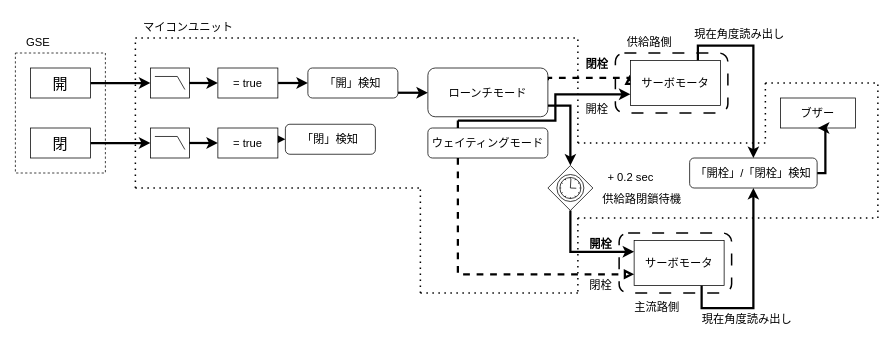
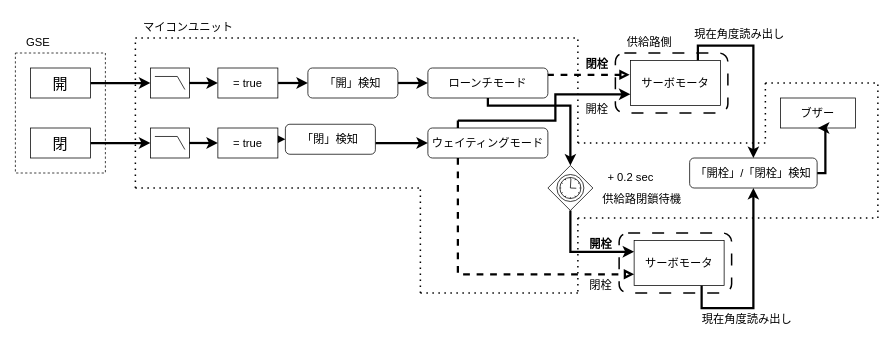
  <mxCell id="0" />
  <mxCell id="1" parent="0" />
  <mxCell id="2" style="edgeStyle=elbowEdgeStyle;rounded=0;jumpSize=6;html=1;entryX=0.5;entryY=1;entryDx=0;entryDy=0;strokeWidth=3;fontSize=15;fontColor=#4D9900;endArrow=classic;endFill=1;exitX=0.75;exitY=1;exitDx=0;exitDy=0;" parent="1" source="38" target="40" edge="1"><mxGeometry relative="1" as="geometry"><mxPoint x="570" y="430" as="targetPoint" /><Array as="points"><mxPoint x="890" y="410" /></Array></mxGeometry></mxCell>
  <mxCell id="3" value="" style="rounded=1;whiteSpace=wrap;html=1;fontSize=15;fillColor=none;dashed=1;strokeWidth=2;dashPattern=8 8;" parent="1" vertex="1"><mxGeometry x="825" y="310" width="150" height="80" as="geometry" /></mxCell>
  <mxCell id="4" value="" style="rounded=1;whiteSpace=wrap;html=1;fontSize=15;fillColor=none;dashed=1;strokeWidth=2;dashPattern=8 8;" parent="1" vertex="1"><mxGeometry x="820" y="70" width="150" height="80" as="geometry" /></mxCell>
  <mxCell id="5" value="" style="rounded=0;whiteSpace=wrap;html=1;fontSize=20;fillColor=none;dashed=1;movable=0;resizable=0;rotatable=0;deletable=0;editable=0;connectable=0;" parent="1" vertex="1"><mxGeometry x="20" y="70" width="120" height="160" as="geometry" /></mxCell>
  <mxCell id="6" style="edgeStyle=none;html=1;fontSize=20;endArrow=classic;endFill=1;strokeWidth=3;" parent="1" source="7" edge="1"><mxGeometry relative="1" as="geometry"><mxPoint x="200" y="110" as="targetPoint" /></mxGeometry></mxCell>
  <mxCell id="7" value="&lt;font style=&quot;font-size: 20px;&quot;&gt;開&lt;/font&gt;" style="rounded=0;whiteSpace=wrap;html=1;" parent="1" vertex="1"><mxGeometry x="40" y="90" width="80" height="40" as="geometry" /></mxCell>
  <mxCell id="8" style="edgeStyle=none;html=1;fontSize=20;strokeWidth=3;" parent="1" source="9" edge="1"><mxGeometry relative="1" as="geometry"><mxPoint x="200" y="190" as="targetPoint" /></mxGeometry></mxCell>
  <mxCell id="9" value="&lt;span style=&quot;font-size: 20px;&quot;&gt;閉&lt;/span&gt;" style="rounded=0;whiteSpace=wrap;html=1;" parent="1" vertex="1"><mxGeometry x="40" y="170" width="80" height="40" as="geometry" /></mxCell>
  <mxCell id="10" style="edgeStyle=elbowEdgeStyle;rounded=0;elbow=vertical;html=1;entryX=0;entryY=0.5;entryDx=0;entryDy=0;strokeWidth=3;fontSize=15;endArrow=classic;endFill=1;" parent="1" source="11" target="26" edge="1"><mxGeometry relative="1" as="geometry" /></mxCell>
  <mxCell id="11" value="" style="verticalLabelPosition=bottom;shadow=0;dashed=0;align=center;html=1;verticalAlign=top;shape=mxgraph.electrical.logic_gates.lowpass_filter;fontSize=20;fillColor=none;" parent="1" vertex="1"><mxGeometry x="200" y="170" width="52" height="40" as="geometry" /></mxCell>
  <mxCell id="12" style="edgeStyle=elbowEdgeStyle;rounded=0;elbow=vertical;html=1;entryX=0;entryY=0.5;entryDx=0;entryDy=0;strokeWidth=3;fontSize=15;endArrow=classic;endFill=1;" parent="1" source="13" target="15" edge="1"><mxGeometry relative="1" as="geometry" /></mxCell>
  <mxCell id="13" value="" style="verticalLabelPosition=bottom;shadow=0;dashed=0;align=center;html=1;verticalAlign=top;shape=mxgraph.electrical.logic_gates.lowpass_filter;fontSize=20;fillColor=none;" parent="1" vertex="1"><mxGeometry x="200" y="90" width="52" height="40" as="geometry" /></mxCell>
  <mxCell id="14" style="edgeStyle=elbowEdgeStyle;rounded=0;elbow=vertical;html=1;entryX=0;entryY=0.5;entryDx=0;entryDy=0;strokeWidth=3;fontSize=15;endArrow=classic;endFill=1;" parent="1" source="15" target="17" edge="1"><mxGeometry relative="1" as="geometry" /></mxCell>
  <mxCell id="15" value="= true" style="rounded=0;whiteSpace=wrap;html=1;fontSize=15;fillColor=default;" parent="1" vertex="1"><mxGeometry x="290" y="90" width="80" height="40" as="geometry" /></mxCell>
  <mxCell id="16" style="edgeStyle=elbowEdgeStyle;rounded=0;elbow=vertical;html=1;entryX=0;entryY=0.5;entryDx=0;entryDy=0;strokeWidth=3;fontSize=15;endArrow=classic;endFill=1;" parent="1" source="17" target="20" edge="1"><mxGeometry relative="1" as="geometry" /></mxCell>
  <mxCell id="17" value="「開」検知" style="rounded=1;whiteSpace=wrap;html=1;fontSize=15;fillColor=default;" parent="1" vertex="1"><mxGeometry x="410" y="90" width="120" height="40" as="geometry" /></mxCell>
  <mxCell id="18" style="edgeStyle=elbowEdgeStyle;html=1;strokeWidth=3;fontSize=15;endArrow=block;endFill=0;rounded=0;elbow=vertical;exitX=1;exitY=0.25;exitDx=0;exitDy=0;entryX=-0.008;entryY=0.316;entryDx=0;entryDy=0;entryPerimeter=0;dashed=1;" parent="1" source="20" target="22" edge="1"><mxGeometry relative="1" as="geometry"><mxPoint x="780" y="98" as="targetPoint" /><mxPoint x="850" y="94.857" as="sourcePoint" /></mxGeometry></mxCell>
  <mxCell id="19" style="edgeStyle=elbowEdgeStyle;rounded=0;elbow=vertical;html=1;strokeWidth=3;fontSize=15;endArrow=classic;endFill=1;entryX=0.5;entryY=0;entryDx=0;entryDy=0;entryPerimeter=0;" parent="1" source="20" target="33" edge="1"><mxGeometry relative="1" as="geometry"><mxPoint x="760" y="200" as="targetPoint" /><Array as="points"><mxPoint x="650" y="140" /></Array></mxGeometry></mxCell>
- <mxCell id="20" value="ローンチモード" style="rounded=1;whiteSpace=wrap;html=1;fontSize=15;" parent="1" vertex="1"><mxGeometry x="570" y="90" width="160" height="65" as="geometry" /></mxCell>
+ <mxCell id="20" value="ローンチモード" style="rounded=1;whiteSpace=wrap;html=1;fontSize=15;" parent="1" vertex="1"><mxGeometry x="570" y="90" width="160" height="40" as="geometry" /></mxCell>
  <mxCell id="21" style="edgeStyle=elbowEdgeStyle;rounded=0;jumpSize=6;html=1;entryX=0.5;entryY=0;entryDx=0;entryDy=0;strokeWidth=3;fontSize=15;fontColor=#4D9900;endArrow=classic;endFill=1;exitX=0.75;exitY=0;exitDx=0;exitDy=0;" parent="1" source="22" target="40" edge="1"><mxGeometry relative="1" as="geometry"><Array as="points"><mxPoint x="890" y="60" /></Array></mxGeometry></mxCell>
  <mxCell id="22" value="サーボモータ" style="rounded=0;whiteSpace=wrap;html=1;fontSize=15;fillColor=default;" parent="1" vertex="1"><mxGeometry x="840" y="80" width="120" height="60" as="geometry" /></mxCell>
  <mxCell id="23" value="供給路側" style="text;html=1;align=center;verticalAlign=middle;resizable=0;points=[];autosize=1;strokeColor=none;fillColor=none;fontSize=15;" parent="1" vertex="1"><mxGeometry x="825" y="40" width="80" height="30" as="geometry" /></mxCell>
  <mxCell id="24" value="&lt;font&gt;閉栓&lt;/font&gt;" style="text;html=1;align=center;verticalAlign=middle;resizable=0;points=[];autosize=1;strokeColor=none;fillColor=none;fontSize=15;fontColor=#000000;fontStyle=1" parent="1" vertex="1"><mxGeometry x="770" y="70" width="50" height="30" as="geometry" /></mxCell>
  <mxCell id="25" style="edgeStyle=elbowEdgeStyle;rounded=0;elbow=vertical;html=1;entryX=0;entryY=0.5;entryDx=0;entryDy=0;strokeWidth=3;fontSize=15;endArrow=classic;endFill=1;" parent="1" source="26" target="28" edge="1"><mxGeometry relative="1" as="geometry" /></mxCell>
  <mxCell id="26" value="= true" style="rounded=0;whiteSpace=wrap;html=1;fontSize=15;fillColor=default;" parent="1" vertex="1"><mxGeometry x="290" y="170" width="80" height="40" as="geometry" /></mxCell>
+ <mxCell id="27" style="edgeStyle=elbowEdgeStyle;rounded=0;elbow=vertical;html=1;entryX=0;entryY=0.5;entryDx=0;entryDy=0;strokeWidth=3;fontSize=15;endArrow=classic;endFill=1;" parent="1" source="28" target="31" edge="1"><mxGeometry relative="1" as="geometry" /></mxCell>
  <mxCell id="28" value="「閉」検知" style="rounded=1;whiteSpace=wrap;html=1;fontSize=15;fillColor=default;" parent="1" vertex="1"><mxGeometry x="380" y="165" width="120" height="40" as="geometry" /></mxCell>
  <mxCell id="29" style="edgeStyle=elbowEdgeStyle;rounded=0;html=1;strokeWidth=3;fontSize=15;endArrow=classic;endFill=1;entryX=0;entryY=0.75;entryDx=0;entryDy=0;jumpSize=6;" parent="1" target="22" edge="1"><mxGeometry relative="1" as="geometry"><mxPoint x="610" y="160" as="sourcePoint" /><mxPoint x="760" y="120" as="targetPoint" /><Array as="points"><mxPoint x="740" y="130" /></Array></mxGeometry></mxCell>
  <mxCell id="30" style="edgeStyle=elbowEdgeStyle;rounded=0;jumpSize=6;html=1;entryX=0;entryY=0.75;entryDx=0;entryDy=0;strokeWidth=3;fontSize=15;fontColor=#4D9900;endArrow=block;endFill=0;dashed=1;" parent="1" source="31" target="38" edge="1"><mxGeometry relative="1" as="geometry"><Array as="points"><mxPoint x="610" y="280" /></Array></mxGeometry></mxCell>
  <mxCell id="31" value="ウェイティングモード" style="rounded=1;whiteSpace=wrap;html=1;fontSize=15;" parent="1" vertex="1"><mxGeometry x="570" y="170" width="160" height="40" as="geometry" /></mxCell>
  <mxCell id="32" style="edgeStyle=elbowEdgeStyle;rounded=0;jumpSize=6;html=1;strokeWidth=3;fontSize=15;fontColor=#4D9900;endArrow=classic;endFill=1;entryX=0;entryY=0.25;entryDx=0;entryDy=0;" parent="1" source="33" target="38" edge="1"><mxGeometry relative="1" as="geometry"><mxPoint x="760" y="350" as="targetPoint" /><Array as="points"><mxPoint x="760" y="300" /></Array></mxGeometry></mxCell>
  <mxCell id="33" value="" style="points=[[0.25,0.25,0],[0.5,0,0],[0.75,0.25,0],[1,0.5,0],[0.75,0.75,0],[0.5,1,0],[0.25,0.75,0],[0,0.5,0]];shape=mxgraph.bpmn.gateway2;html=1;verticalLabelPosition=bottom;labelBackgroundColor=#ffffff;verticalAlign=top;align=center;perimeter=rhombusPerimeter;outlineConnect=0;outline=standard;symbol=timer;strokeWidth=1;fontSize=15;fillColor=none;" parent="1" vertex="1"><mxGeometry x="730" y="220" width="60" height="60" as="geometry" /></mxCell>
  <mxCell id="34" value="+ 0.2 sec" style="text;html=1;align=center;verticalAlign=middle;resizable=0;points=[];autosize=1;strokeColor=none;fillColor=none;fontSize=15;" parent="1" vertex="1"><mxGeometry x="800" y="220" width="80" height="30" as="geometry" /></mxCell>
  <mxCell id="35" value="供給路閉鎖待機" style="text;html=1;align=center;verticalAlign=middle;resizable=0;points=[];autosize=1;strokeColor=none;fillColor=none;fontSize=15;" parent="1" vertex="1"><mxGeometry x="790" y="250" width="130" height="30" as="geometry" /></mxCell>
  <mxCell id="36" value="" style="endArrow=none;html=1;strokeWidth=3;fontSize=15;jumpSize=6;exitX=0.25;exitY=0;exitDx=0;exitDy=0;rounded=0;" parent="1" source="31" edge="1"><mxGeometry width="50" height="50" relative="1" as="geometry"><mxPoint x="640" y="190" as="sourcePoint" /><mxPoint x="610" y="160" as="targetPoint" /></mxGeometry></mxCell>
  <mxCell id="37" value="&lt;font&gt;開栓&lt;/font&gt;" style="text;html=1;align=center;verticalAlign=middle;resizable=0;points=[];autosize=1;strokeColor=none;fillColor=none;fontSize=15;fontColor=#000000;" parent="1" vertex="1"><mxGeometry x="770" y="130" width="50" height="30" as="geometry" /></mxCell>
  <mxCell id="38" value="サーボモータ" style="rounded=0;whiteSpace=wrap;html=1;fontSize=15;fillColor=default;" parent="1" vertex="1"><mxGeometry x="845" y="320" width="120" height="60" as="geometry" /></mxCell>
  <mxCell id="39" style="edgeStyle=elbowEdgeStyle;rounded=0;jumpSize=6;html=1;entryX=0.5;entryY=1;entryDx=0;entryDy=0;strokeWidth=3;fontSize=15;fontColor=#000000;endArrow=classic;endFill=1;" parent="1" source="40" target="47" edge="1"><mxGeometry relative="1" as="geometry"><Array as="points"><mxPoint x="1100" y="200" /></Array></mxGeometry></mxCell>
  <mxCell id="40" value="「開栓」/「閉栓」検知" style="rounded=1;whiteSpace=wrap;html=1;fontSize=15;fillColor=default;" parent="1" vertex="1"><mxGeometry x="919" y="210" width="170" height="40" as="geometry" /></mxCell>
  <mxCell id="41" value="&lt;font color=&quot;#000000&quot;&gt;現在角度読み出し&lt;/font&gt;" style="text;html=1;align=center;verticalAlign=middle;resizable=0;points=[];autosize=1;strokeColor=none;fillColor=none;fontSize=15;fontColor=#4D9900;" parent="1" vertex="1"><mxGeometry x="915" y="30" width="140" height="30" as="geometry" /></mxCell>
  <mxCell id="42" value="現在角度読み出し" style="text;html=1;align=center;verticalAlign=middle;resizable=0;points=[];autosize=1;strokeColor=none;fillColor=none;fontSize=15;fontColor=#000000;" parent="1" vertex="1"><mxGeometry x="925" y="409" width="140" height="30" as="geometry" /></mxCell>
- <mxCell id="43" value="主流路側" style="text;html=1;align=center;verticalAlign=middle;resizable=0;points=[];autosize=1;strokeColor=none;fillColor=none;fontSize=15;" parent="1" vertex="1"><mxGeometry x="835" y="394" width="80" height="30" as="geometry" /></mxCell>
  <mxCell id="44" value="&lt;font&gt;&lt;b&gt;開栓&lt;/b&gt;&lt;/font&gt;" style="text;html=1;align=center;verticalAlign=middle;resizable=0;points=[];autosize=1;strokeColor=none;fillColor=none;fontSize=15;fontColor=#000000;" parent="1" vertex="1"><mxGeometry x="775" y="310" width="50" height="30" as="geometry" /></mxCell>
  <mxCell id="45" value="&lt;font&gt;閉栓&lt;/font&gt;" style="text;html=1;align=center;verticalAlign=middle;resizable=0;points=[];autosize=1;strokeColor=none;fillColor=none;fontSize=15;fontColor=#000000;" parent="1" vertex="1"><mxGeometry x="775" y="364" width="50" height="30" as="geometry" /></mxCell>
  <mxCell id="46" value="GSE" style="text;html=1;align=center;verticalAlign=middle;resizable=0;points=[];autosize=1;strokeColor=none;fillColor=none;fontSize=15;fontColor=#000000;" parent="1" vertex="1"><mxGeometry x="20" y="40" width="60" height="30" as="geometry" /></mxCell>
  <mxCell id="47" value="ブザー" style="rounded=0;whiteSpace=wrap;html=1;sketch=0;strokeWidth=1;fontSize=15;fontColor=#000000;fillColor=none;" parent="1" vertex="1"><mxGeometry x="1040" y="130" width="100" height="40" as="geometry" /></mxCell>
  <mxCell id="48" value="" style="endArrow=none;dashed=1;html=1;dashPattern=1 3;strokeWidth=2;rounded=0;fontSize=15;fontColor=#000000;jumpSize=6;" parent="1" edge="1"><mxGeometry width="50" height="50" relative="1" as="geometry"><mxPoint x="180" y="50" as="sourcePoint" /><mxPoint x="770" y="50" as="targetPoint" /></mxGeometry></mxCell>
  <mxCell id="49" value="" style="endArrow=none;dashed=1;html=1;dashPattern=1 3;strokeWidth=2;rounded=0;fontSize=15;fontColor=#000000;jumpSize=6;" parent="1" edge="1"><mxGeometry width="50" height="50" relative="1" as="geometry"><mxPoint x="770" y="190" as="sourcePoint" /><mxPoint x="770" y="50" as="targetPoint" /></mxGeometry></mxCell>
  <mxCell id="50" value="" style="endArrow=none;dashed=1;html=1;dashPattern=1 3;strokeWidth=2;rounded=0;fontSize=15;fontColor=#000000;jumpSize=6;" parent="1" edge="1"><mxGeometry width="50" height="50" relative="1" as="geometry"><mxPoint x="770" y="190" as="sourcePoint" /><mxPoint x="1020" y="190" as="targetPoint" /></mxGeometry></mxCell>
  <mxCell id="51" value="" style="endArrow=none;dashed=1;html=1;dashPattern=1 3;strokeWidth=2;rounded=0;fontSize=15;fontColor=#000000;jumpSize=6;" parent="1" edge="1"><mxGeometry width="50" height="50" relative="1" as="geometry"><mxPoint x="1020" y="110" as="sourcePoint" /><mxPoint x="1020" y="190" as="targetPoint" /></mxGeometry></mxCell>
  <mxCell id="52" value="" style="endArrow=none;dashed=1;html=1;dashPattern=1 3;strokeWidth=2;rounded=0;fontSize=15;fontColor=#000000;jumpSize=6;" parent="1" edge="1"><mxGeometry width="50" height="50" relative="1" as="geometry"><mxPoint x="1020" y="110" as="sourcePoint" /><mxPoint x="1170" y="110" as="targetPoint" /></mxGeometry></mxCell>
  <mxCell id="53" value="" style="endArrow=none;dashed=1;html=1;dashPattern=1 3;strokeWidth=2;rounded=0;fontSize=15;fontColor=#000000;jumpSize=6;" parent="1" edge="1"><mxGeometry width="50" height="50" relative="1" as="geometry"><mxPoint x="1170" y="290" as="sourcePoint" /><mxPoint x="1170" y="110" as="targetPoint" /></mxGeometry></mxCell>
  <mxCell id="54" value="" style="endArrow=none;dashed=1;html=1;dashPattern=1 3;strokeWidth=2;rounded=0;fontSize=15;fontColor=#000000;jumpSize=6;" parent="1" edge="1"><mxGeometry width="50" height="50" relative="1" as="geometry"><mxPoint x="770" y="290" as="sourcePoint" /><mxPoint x="1170" y="290" as="targetPoint" /></mxGeometry></mxCell>
  <mxCell id="55" value="" style="endArrow=none;dashed=1;html=1;dashPattern=1 3;strokeWidth=2;rounded=0;fontSize=15;fontColor=#000000;jumpSize=6;" parent="1" edge="1"><mxGeometry width="50" height="50" relative="1" as="geometry"><mxPoint x="770" y="290" as="sourcePoint" /><mxPoint x="770" y="390" as="targetPoint" /></mxGeometry></mxCell>
  <mxCell id="56" value="" style="endArrow=none;dashed=1;html=1;dashPattern=1 3;strokeWidth=2;rounded=0;fontSize=15;fontColor=#000000;jumpSize=6;" parent="1" edge="1"><mxGeometry width="50" height="50" relative="1" as="geometry"><mxPoint x="560" y="390" as="sourcePoint" /><mxPoint x="770" y="390" as="targetPoint" /></mxGeometry></mxCell>
  <mxCell id="57" value="" style="endArrow=none;dashed=1;html=1;dashPattern=1 3;strokeWidth=2;rounded=0;fontSize=15;fontColor=#000000;jumpSize=6;" parent="1" edge="1"><mxGeometry width="50" height="50" relative="1" as="geometry"><mxPoint x="180" y="250" as="sourcePoint" /><mxPoint x="180" y="50" as="targetPoint" /></mxGeometry></mxCell>
  <mxCell id="58" value="" style="endArrow=none;dashed=1;html=1;dashPattern=1 3;strokeWidth=2;rounded=0;fontSize=15;fontColor=#000000;jumpSize=6;" parent="1" edge="1"><mxGeometry width="50" height="50" relative="1" as="geometry"><mxPoint x="560" y="390" as="sourcePoint" /><mxPoint x="560" y="250" as="targetPoint" /></mxGeometry></mxCell>
  <mxCell id="59" value="" style="endArrow=none;dashed=1;html=1;dashPattern=1 3;strokeWidth=2;rounded=0;fontSize=15;fontColor=#000000;jumpSize=6;" parent="1" edge="1"><mxGeometry width="50" height="50" relative="1" as="geometry"><mxPoint x="180" y="250" as="sourcePoint" /><mxPoint x="560" y="250" as="targetPoint" /></mxGeometry></mxCell>
  <mxCell id="60" value="マイコンユニット" style="text;html=1;align=center;verticalAlign=middle;resizable=0;points=[];autosize=1;strokeColor=none;fillColor=none;fontSize=15;fontColor=#000000;" parent="1" vertex="1"><mxGeometry x="180" y="20" width="140" height="30" as="geometry" /></mxCell>
